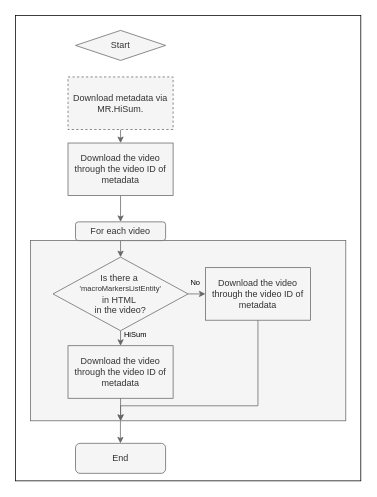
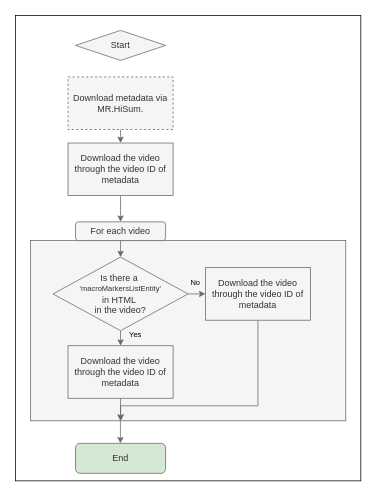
  <mxCell id="0" />
  <mxCell id="1" parent="0" />
  <mxCell id="2" value="" style="rounded=0;whiteSpace=wrap;html=1;" vertex="1" parent="1"><mxGeometry x="20" y="20" width="460" height="620" as="geometry" /></mxCell>
  <mxCell id="3" value="Start" style="rhombus;whiteSpace=wrap;html=1;fontSize=12;glass=0;strokeWidth=1;shadow=0;fillColor=#f5f5f5;fontColor=#333333;strokeColor=#666666;labelBackgroundColor=none;" parent="1" vertex="1"><mxGeometry x="100" y="40" width="120" height="40" as="geometry" /></mxCell>
  <mxCell id="4" style="edgeStyle=orthogonalEdgeStyle;rounded=0;orthogonalLoop=1;jettySize=auto;html=1;exitX=0.5;exitY=1;exitDx=0;exitDy=0;entryX=0.5;entryY=0;entryDx=0;entryDy=0;fillColor=#f5f5f5;strokeColor=#666666;labelBackgroundColor=none;" edge="1" parent="1" source="5" target="7"><mxGeometry relative="1" as="geometry" /></mxCell>
  <mxCell id="5" value="&lt;span style=&quot;font-family: noto, notojp, notokr, Helvetica, &amp;quot;Microsoft YaHei&amp;quot;, &amp;quot;Apple SD Gothic Neo&amp;quot;, &amp;quot;Malgun Gothic&amp;quot;, &amp;quot;맑은 고딕&amp;quot;, Dotum, 돋움, sans-serif; text-align: start;&quot;&gt;&lt;font&gt;Download metadata via MR.HiSum.&lt;/font&gt;&lt;/span&gt;" style="rounded=0;whiteSpace=wrap;html=1;fontSize=12;fillColor=#f5f5f5;fontColor=#333333;strokeColor=#666666;labelBackgroundColor=none;dashed=1;" vertex="1" parent="1"><mxGeometry x="90" y="102" width="140" height="70" as="geometry" /></mxCell>
  <mxCell id="6" style="edgeStyle=orthogonalEdgeStyle;rounded=0;orthogonalLoop=1;jettySize=auto;html=1;exitX=0.5;exitY=1;exitDx=0;exitDy=0;entryX=0.5;entryY=0;entryDx=0;entryDy=0;fillColor=#f5f5f5;strokeColor=#666666;labelBackgroundColor=none;" edge="1" parent="1" source="7" target="10"><mxGeometry relative="1" as="geometry" /></mxCell>
  <mxCell id="7" value="&lt;div style=&quot;&quot;&gt;&lt;span style=&quot;font-family: noto, notojp, notokr, Helvetica, &amp;quot;Microsoft YaHei&amp;quot;, &amp;quot;Apple SD Gothic Neo&amp;quot;, &amp;quot;Malgun Gothic&amp;quot;, &amp;quot;맑은 고딕&amp;quot;, Dotum, 돋움, sans-serif;&quot;&gt;Download the video through the video ID of metadata&lt;/span&gt;&lt;/div&gt;" style="rounded=0;whiteSpace=wrap;html=1;fontSize=12;align=center;fillColor=#f5f5f5;fontColor=#333333;strokeColor=#666666;labelBackgroundColor=none;" vertex="1" parent="1"><mxGeometry x="90" y="190" width="140" height="70" as="geometry" /></mxCell>
  <mxCell id="8" value="" style="rounded=0;whiteSpace=wrap;html=1;fillColor=#f5f5f5;fontColor=#333333;strokeColor=#666666;labelBackgroundColor=none;" vertex="1" parent="1"><mxGeometry x="40" y="320" width="420" height="240" as="geometry" /></mxCell>
  <mxCell id="9" style="edgeStyle=orthogonalEdgeStyle;rounded=0;orthogonalLoop=1;jettySize=auto;html=1;exitX=0.5;exitY=1;exitDx=0;exitDy=0;entryX=0.5;entryY=0;entryDx=0;entryDy=0;fillColor=#f5f5f5;strokeColor=#666666;labelBackgroundColor=none;" edge="1" parent="1" source="10" target="13"><mxGeometry relative="1" as="geometry" /></mxCell>
  <mxCell id="10" value="For each video" style="whiteSpace=wrap;html=1;fillColor=#f5f5f5;fontColor=#333333;strokeColor=#666666;labelBackgroundColor=none;rounded=1;" vertex="1" parent="1"><mxGeometry x="100" y="295" width="120" height="25" as="geometry" /></mxCell>
  <mxCell id="11" style="edgeStyle=orthogonalEdgeStyle;rounded=0;orthogonalLoop=1;jettySize=auto;html=1;exitX=1;exitY=0.5;exitDx=0;exitDy=0;entryX=0;entryY=0.5;entryDx=0;entryDy=0;fillColor=#f5f5f5;strokeColor=#666666;labelBackgroundColor=none;" edge="1" parent="1" source="13" target="15"><mxGeometry relative="1" as="geometry" /></mxCell>
  <mxCell id="12" style="edgeStyle=orthogonalEdgeStyle;rounded=0;orthogonalLoop=1;jettySize=auto;html=1;exitX=0.5;exitY=1;exitDx=0;exitDy=0;entryX=0.5;entryY=0;entryDx=0;entryDy=0;fillColor=#f5f5f5;strokeColor=#666666;labelBackgroundColor=none;" edge="1" parent="1" source="13" target="16"><mxGeometry relative="1" as="geometry" /></mxCell>
  <mxCell id="13" value="&lt;span style=&quot;font-family: noto, notojp, notokr, Helvetica, &amp;quot;Microsoft YaHei&amp;quot;, &amp;quot;Apple SD Gothic Neo&amp;quot;, &amp;quot;Malgun Gothic&amp;quot;, &amp;quot;맑은 고딕&amp;quot;, Dotum, 돋움, sans-serif; text-align: start;&quot;&gt;&lt;font&gt;Is there a&amp;nbsp;&lt;/font&gt;&lt;/span&gt;&lt;div&gt;&lt;span style=&quot;font-family: noto, notojp, notokr, Helvetica, &amp;quot;Microsoft YaHei&amp;quot;, &amp;quot;Apple SD Gothic Neo&amp;quot;, &amp;quot;Malgun Gothic&amp;quot;, &amp;quot;맑은 고딕&amp;quot;, Dotum, 돋움, sans-serif; text-align: start;&quot;&gt;&lt;font&gt;&lt;font style=&quot;font-size: 10px;&quot;&gt;'macroMarkersListEntity'&lt;/font&gt;&lt;/font&gt;&lt;/span&gt;&lt;/div&gt;&lt;div&gt;&lt;span style=&quot;font-family: noto, notojp, notokr, Helvetica, &amp;quot;Microsoft YaHei&amp;quot;, &amp;quot;Apple SD Gothic Neo&amp;quot;, &amp;quot;Malgun Gothic&amp;quot;, &amp;quot;맑은 고딕&amp;quot;, Dotum, 돋움, sans-serif; text-align: start;&quot;&gt;&lt;font&gt;in HTML&amp;nbsp;&lt;/font&gt;&lt;/span&gt;&lt;/div&gt;&lt;div&gt;&lt;span style=&quot;font-family: noto, notojp, notokr, Helvetica, &amp;quot;Microsoft YaHei&amp;quot;, &amp;quot;Apple SD Gothic Neo&amp;quot;, &amp;quot;Malgun Gothic&amp;quot;, &amp;quot;맑은 고딕&amp;quot;, Dotum, 돋움, sans-serif; text-align: start;&quot;&gt;&lt;font&gt;in the video?&lt;/font&gt;&lt;/span&gt;&lt;/div&gt;" style="rhombus;whiteSpace=wrap;html=1;fillColor=#f5f5f5;fontColor=#333333;strokeColor=#666666;labelBackgroundColor=none;" vertex="1" parent="1"><mxGeometry x="70" y="342" width="180" height="98" as="geometry" /></mxCell>
  <mxCell id="14" style="edgeStyle=orthogonalEdgeStyle;rounded=0;orthogonalLoop=1;jettySize=auto;html=1;exitX=0.5;exitY=1;exitDx=0;exitDy=0;fillColor=#f5f5f5;strokeColor=#666666;labelBackgroundColor=none;" edge="1" parent="1" source="15"><mxGeometry relative="1" as="geometry"><mxPoint x="160" y="560" as="targetPoint" /><Array as="points"><mxPoint x="343" y="540" /><mxPoint x="160" y="540" /></Array></mxGeometry></mxCell>
  <mxCell id="15" value="&lt;div style=&quot;&quot;&gt;&lt;span style=&quot;font-family: noto, notojp, notokr, Helvetica, &amp;quot;Microsoft YaHei&amp;quot;, &amp;quot;Apple SD Gothic Neo&amp;quot;, &amp;quot;Malgun Gothic&amp;quot;, &amp;quot;맑은 고딕&amp;quot;, Dotum, 돋움, sans-serif;&quot;&gt;Download the video through the video ID of metadata&lt;/span&gt;&lt;/div&gt;" style="rounded=0;whiteSpace=wrap;html=1;fontSize=12;align=center;fillColor=#f5f5f5;fontColor=#333333;strokeColor=#666666;labelBackgroundColor=none;" vertex="1" parent="1"><mxGeometry x="273" y="356" width="140" height="70" as="geometry" /></mxCell>
  <mxCell id="16" value="&lt;div style=&quot;&quot;&gt;&lt;span style=&quot;font-family: noto, notojp, notokr, Helvetica, &amp;quot;Microsoft YaHei&amp;quot;, &amp;quot;Apple SD Gothic Neo&amp;quot;, &amp;quot;Malgun Gothic&amp;quot;, &amp;quot;맑은 고딕&amp;quot;, Dotum, 돋움, sans-serif;&quot;&gt;Download the video through the video ID of metadata&lt;/span&gt;&lt;/div&gt;" style="rounded=0;whiteSpace=wrap;html=1;fontSize=12;align=center;fillColor=#f5f5f5;fontColor=#333333;strokeColor=#666666;labelBackgroundColor=none;" vertex="1" parent="1"><mxGeometry x="90" y="460" width="140" height="70" as="geometry" /></mxCell>
  <mxCell id="17" value="&lt;font style=&quot;font-size: 10px;&quot;&gt;No&lt;/font&gt;" style="text;html=1;align=center;verticalAlign=middle;whiteSpace=wrap;rounded=0;fontSize=5;fillColor=none;fontColor=default;strokeColor=none;labelBackgroundColor=none;" vertex="1" parent="1"><mxGeometry x="230" y="360" width="60" height="30" as="geometry" /></mxCell>
- <mxCell id="18" value="&lt;font style=&quot;font-size: 10px;&quot;&gt;HiSum&lt;/font&gt;" style="text;html=1;align=center;verticalAlign=middle;whiteSpace=wrap;rounded=0;fontSize=5;fillColor=none;fontColor=default;strokeColor=none;labelBackgroundColor=none;" vertex="1" parent="1"><mxGeometry x="150" y="430" width="60" height="30" as="geometry" /></mxCell>
- <mxCell id="19" value="End" style="rounded=1;whiteSpace=wrap;html=1;fontSize=12;glass=0;strokeWidth=1;shadow=0;fillColor=#f5f5f5;fontColor=#333333;strokeColor=#666666;labelBackgroundColor=none;" vertex="1" parent="1"><mxGeometry x="100" y="590" width="120" height="40" as="geometry" /></mxCell>
+ <mxCell id="18" value="&lt;font style=&quot;font-size: 10px;&quot;&gt;Yes&lt;/font&gt;" style="text;html=1;align=center;verticalAlign=middle;whiteSpace=wrap;rounded=0;fontSize=5;fillColor=none;fontColor=default;strokeColor=none;labelBackgroundColor=none;" vertex="1" parent="1"><mxGeometry x="150" y="430" width="60" height="30" as="geometry" /></mxCell>
+ <mxCell id="19" value="End" style="rounded=1;whiteSpace=wrap;html=1;fontSize=12;glass=0;strokeWidth=1;shadow=0;fillColor=#d5e8d4;fontColor=#333333;strokeColor=#666666;labelBackgroundColor=none;" vertex="1" parent="1"><mxGeometry x="100" y="590" width="120" height="40" as="geometry" /></mxCell>
  <mxCell id="20" style="edgeStyle=orthogonalEdgeStyle;rounded=0;orthogonalLoop=1;jettySize=auto;html=1;exitX=0.5;exitY=1;exitDx=0;exitDy=0;entryX=0.286;entryY=1.001;entryDx=0;entryDy=0;entryPerimeter=0;fillColor=#f5f5f5;strokeColor=#666666;labelBackgroundColor=none;" edge="1" parent="1" source="16" target="8"><mxGeometry relative="1" as="geometry" /></mxCell>
  <mxCell id="21" value="" style="endArrow=classic;html=1;rounded=0;fillColor=#f5f5f5;strokeColor=#666666;labelBackgroundColor=none;" edge="1" parent="1"><mxGeometry width="50" height="50" relative="1" as="geometry"><mxPoint x="159.8" y="560" as="sourcePoint" /><mxPoint x="159.8" y="590" as="targetPoint" /></mxGeometry></mxCell>
